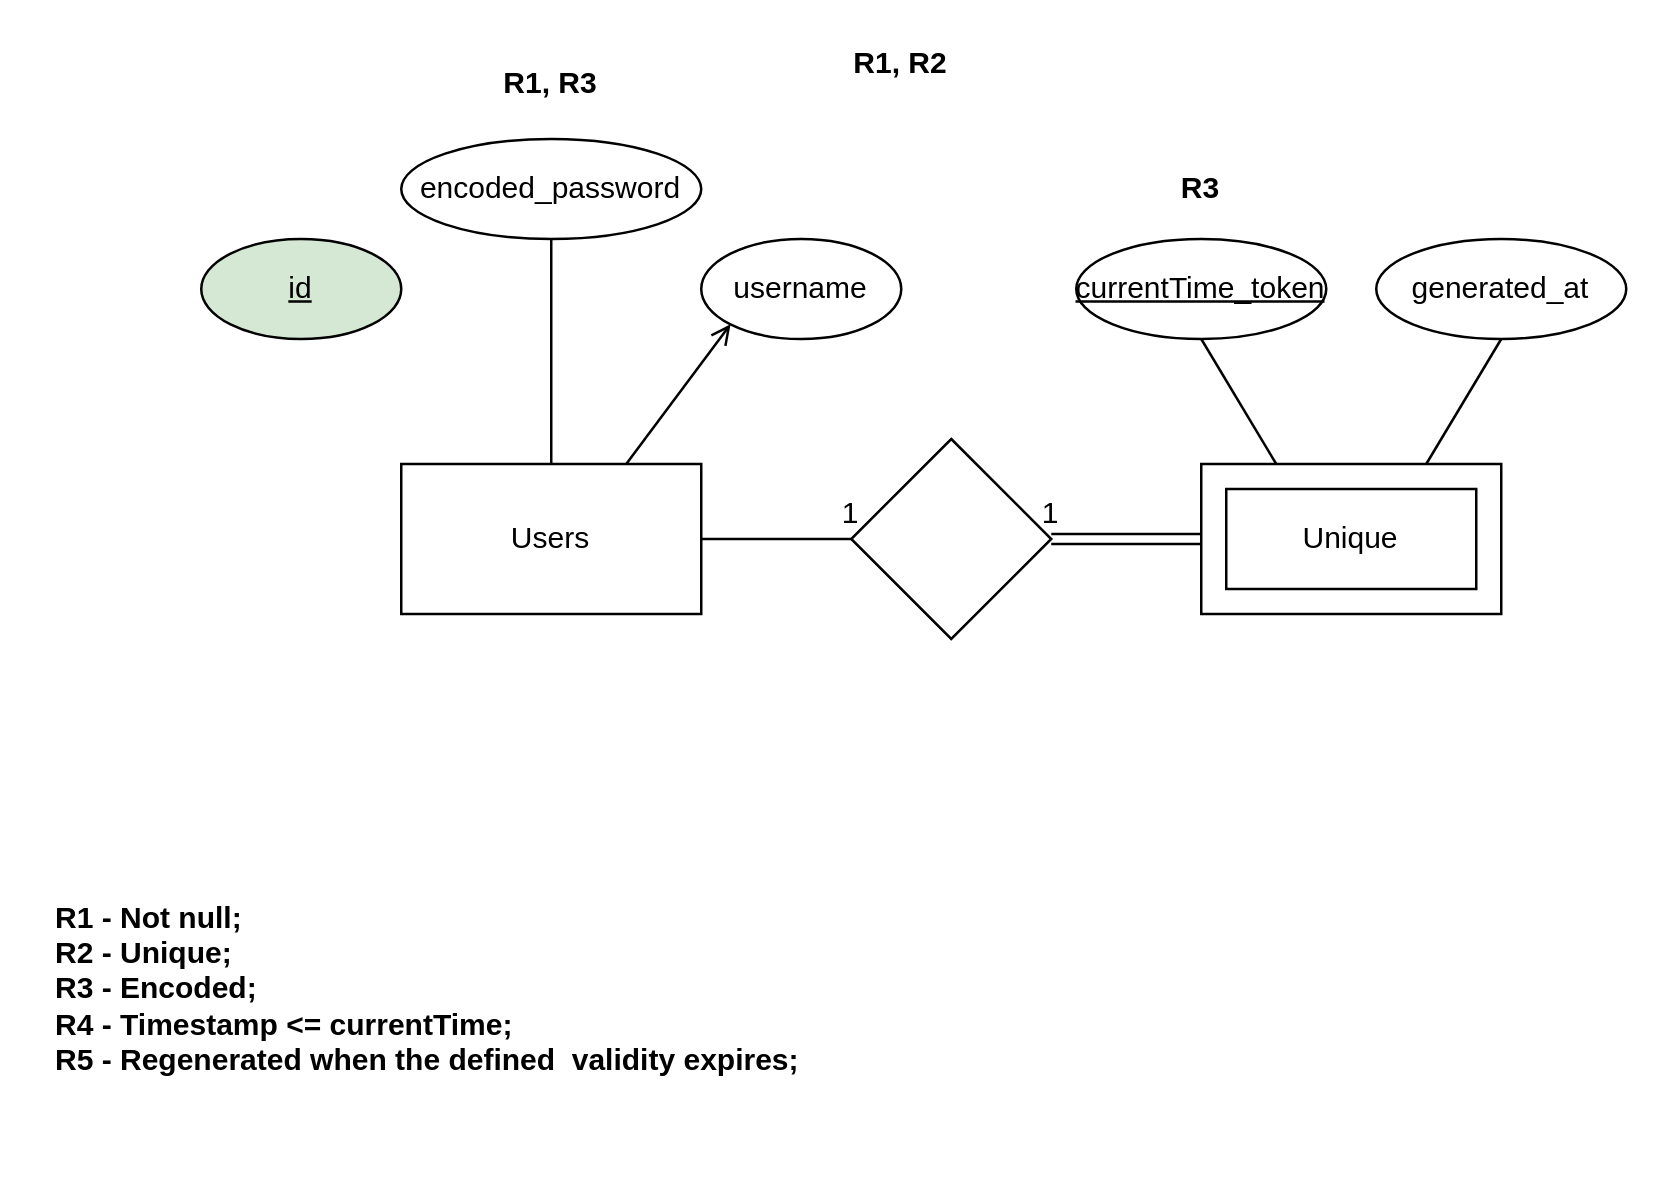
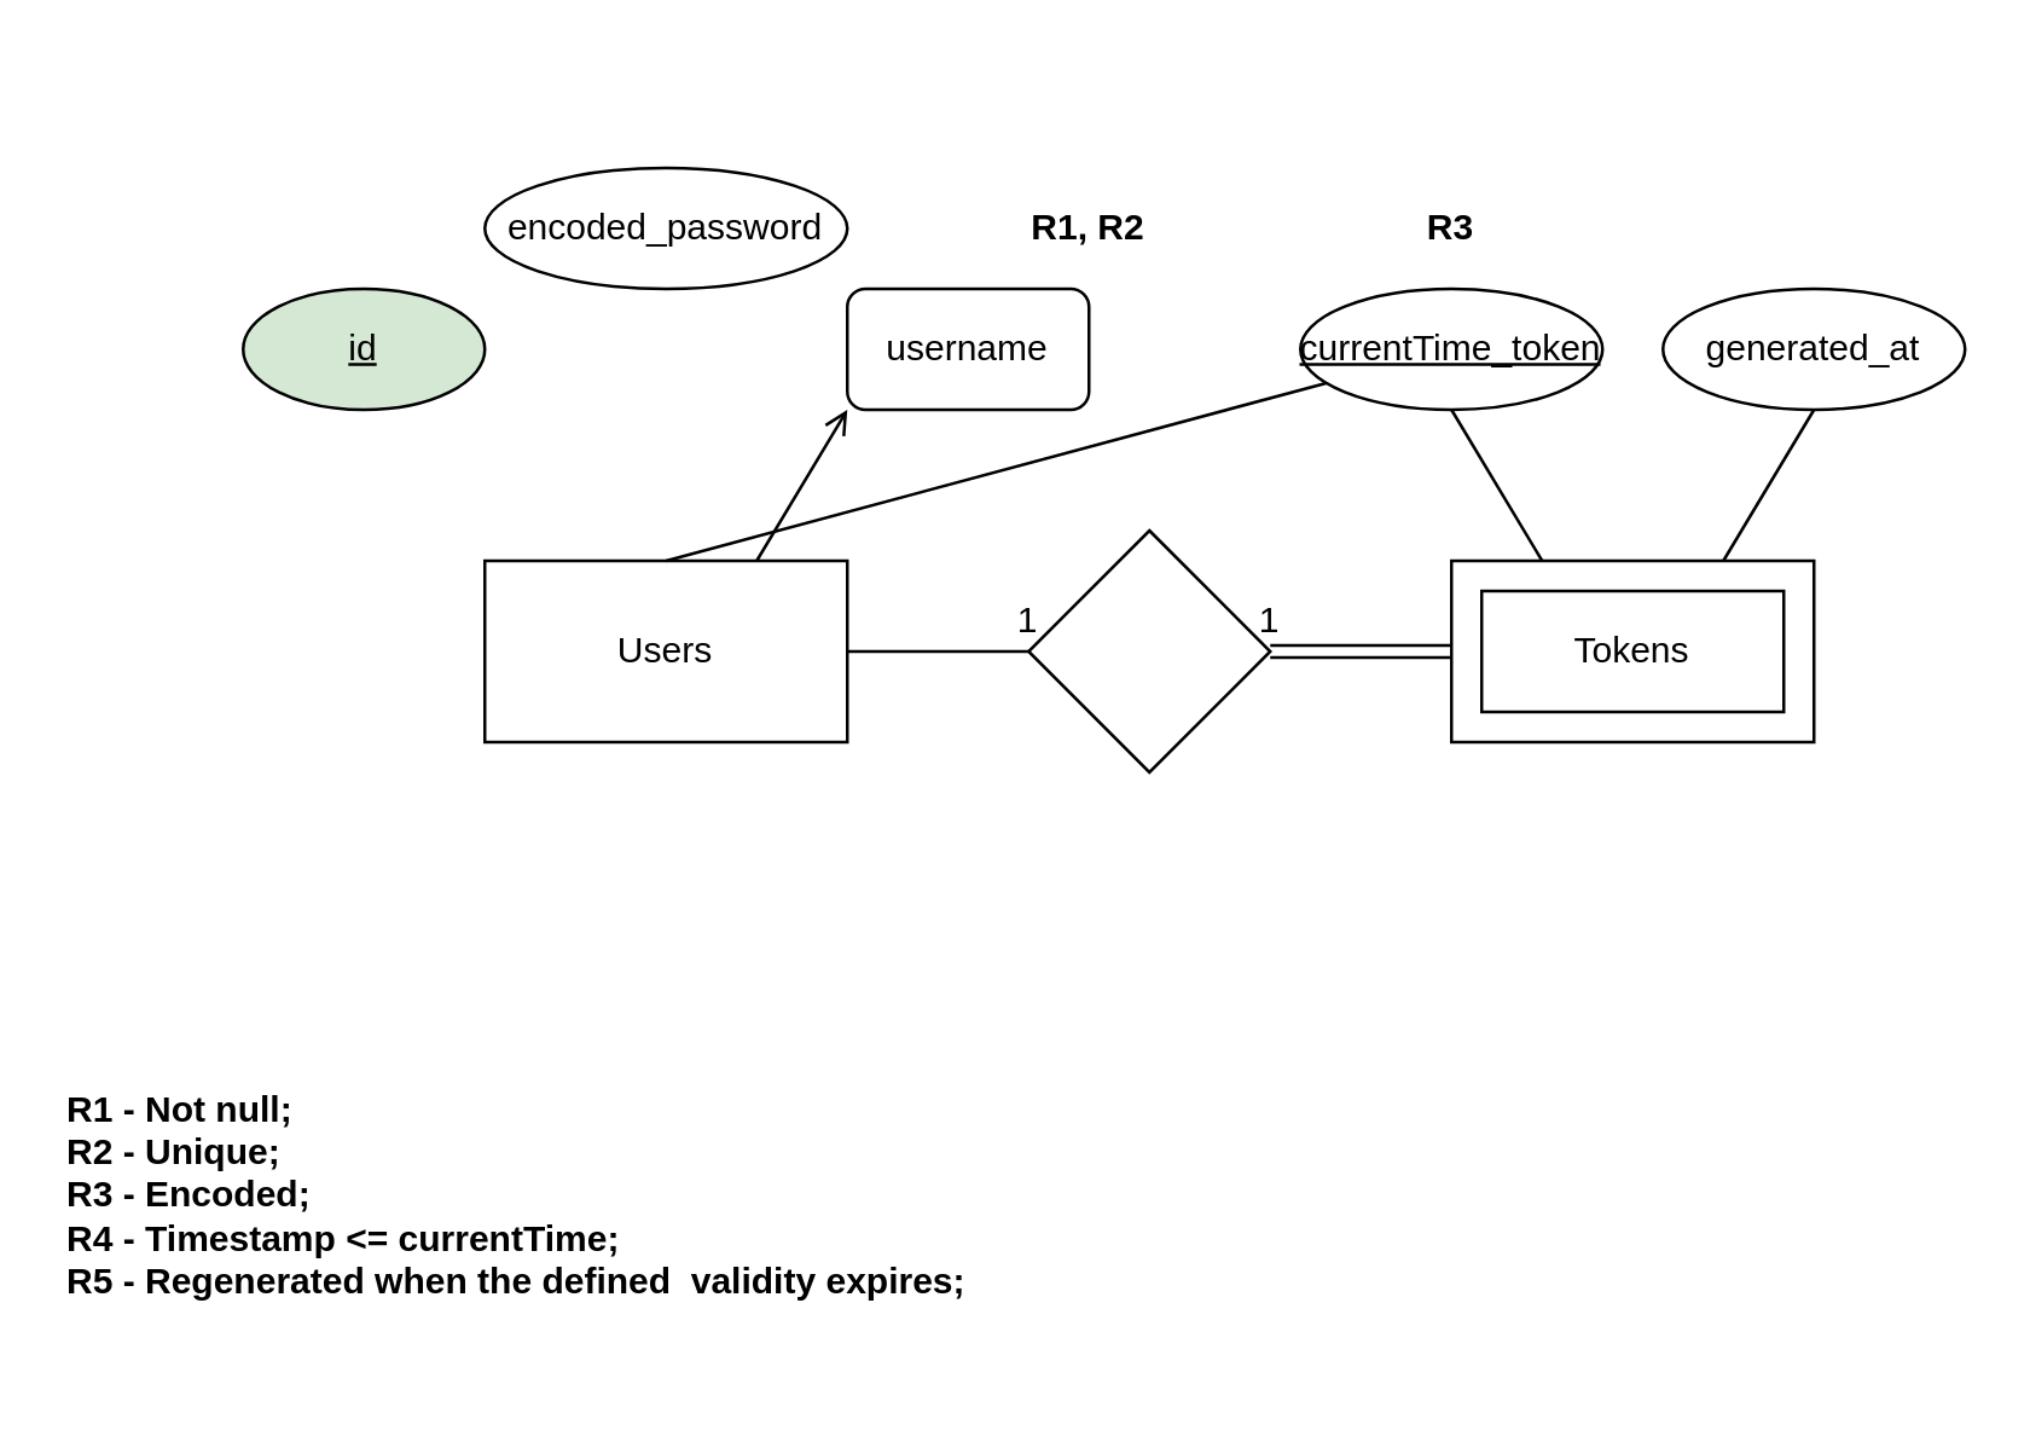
  <mxCell id="0" />
  <mxCell id="1" parent="0" />
  <mxCell id="2" value="Users" style="rounded=0;whiteSpace=wrap;html=1;" parent="1" vertex="1"><mxGeometry x="160" y="185" width="120" height="60" as="geometry" /></mxCell>
  <mxCell id="3" value="&lt;u&gt;id&lt;/u&gt;" style="ellipse;whiteSpace=wrap;html=1;fillColor=#d5e8d4;" parent="1" vertex="1"><mxGeometry x="80" y="95" width="80" height="40" as="geometry" /></mxCell>
- <mxCell id="4" value="username" style="ellipse;whiteSpace=wrap;html=1;" parent="1" vertex="1"><mxGeometry x="280" y="95" width="80" height="40" as="geometry" /></mxCell>
- <mxCell id="5" value="" style="endArrow=none;html=1;rounded=0;exitX=0.5;exitY=0;exitDx=0;exitDy=0;entryX=0.5;entryY=1;entryDx=0;entryDy=0;" parent="1" source="2" target="6" edge="1"><mxGeometry width="50" height="50" relative="1" as="geometry"><mxPoint x="240" y="175" as="sourcePoint" /><mxPoint x="220" y="135" as="targetPoint" /></mxGeometry></mxCell>
+ <mxCell id="4" value="username" style="whiteSpace=wrap;html=1;rounded=1;" parent="1" vertex="1"><mxGeometry x="280" y="95" width="80" height="40" as="geometry" /></mxCell>
+ <mxCell id="5" value="" style="endArrow=none;html=1;rounded=0;exitX=0.5;exitY=0;exitDx=0;exitDy=0;" parent="1" source="2" target="18" edge="1"><mxGeometry width="50" height="50" relative="1" as="geometry"><mxPoint x="240" y="175" as="sourcePoint" /><mxPoint x="220" y="135" as="targetPoint" /></mxGeometry></mxCell>
  <mxCell id="6" value="encoded_password" style="ellipse;whiteSpace=wrap;html=1;" parent="1" vertex="1"><mxGeometry x="160" y="55" width="120" height="40" as="geometry" /></mxCell>
  <mxCell id="7" value="" style="endArrow=open;html=1;rounded=0;exitX=0.75;exitY=0;exitDx=0;exitDy=0;entryX=0;entryY=1;entryDx=0;entryDy=0;" parent="1" source="2" target="4" edge="1"><mxGeometry width="50" height="50" relative="1" as="geometry"><mxPoint x="240" y="175" as="sourcePoint" /><mxPoint x="290" y="145" as="targetPoint" /></mxGeometry></mxCell>
  <mxCell id="8" value="&lt;b&gt;R1 - Not null;&lt;br&gt;R2 - Unique;&lt;br&gt;R3 - Encoded;&lt;br&gt;R4 - Timestamp &amp;lt;= currentTime;&lt;br&gt;R5 - Regenerated when the defined&amp;nbsp; validity expires;&lt;br&gt;&lt;/b&gt;" style="text;html=1;strokeColor=none;fillColor=none;align=left;verticalAlign=middle;whiteSpace=wrap;rounded=0;" parent="1" vertex="1"><mxGeometry x="20" y="335" width="320" height="120" as="geometry" /></mxCell>
- <mxCell id="9" value="&lt;b&gt;R1, R2&lt;/b&gt;" style="text;html=1;strokeColor=none;fillColor=none;align=center;verticalAlign=middle;whiteSpace=wrap;rounded=0;" parent="1" vertex="1"><mxGeometry x="330" y="15" width="60" height="20" as="geometry" /></mxCell>
+ <mxCell id="9" value="&lt;b&gt;R1, R2&lt;/b&gt;" style="text;html=1;strokeColor=none;fillColor=none;align=center;verticalAlign=middle;whiteSpace=wrap;rounded=0;" parent="1" vertex="1"><mxGeometry x="330" y="65" width="60" height="20" as="geometry" /></mxCell>
  <mxCell id="10" value="" style="rounded=0;whiteSpace=wrap;html=1;" parent="1" vertex="1"><mxGeometry x="480" y="185" width="120" height="60" as="geometry" /></mxCell>
- <mxCell id="11" value="Unique" style="rounded=0;whiteSpace=wrap;html=1;" parent="1" vertex="1"><mxGeometry x="490" y="195" width="100" height="40" as="geometry" /></mxCell>
+ <mxCell id="11" value="Tokens" style="rounded=0;whiteSpace=wrap;html=1;" parent="1" vertex="1"><mxGeometry x="490" y="195" width="100" height="40" as="geometry" /></mxCell>
  <mxCell id="12" value="" style="rhombus;whiteSpace=wrap;html=1;" parent="1" vertex="1"><mxGeometry x="340" y="175" width="80" height="80" as="geometry" /></mxCell>
  <mxCell id="13" value="" style="shape=link;html=1;rounded=0;entryX=0;entryY=0.5;entryDx=0;entryDy=0;exitX=1;exitY=0.5;exitDx=0;exitDy=0;" parent="1" source="12" target="10" edge="1"><mxGeometry relative="1" as="geometry"><mxPoint x="270" y="325" as="sourcePoint" /><mxPoint x="430" y="325" as="targetPoint" /></mxGeometry></mxCell>
  <mxCell id="14" value="" style="resizable=0;html=1;align=right;verticalAlign=bottom;" parent="13" connectable="0" vertex="1"><mxGeometry x="1" relative="1" as="geometry" /></mxCell>
  <mxCell id="15" value="" style="endArrow=none;html=1;rounded=0;entryX=1;entryY=0.5;entryDx=0;entryDy=0;exitX=0;exitY=0.5;exitDx=0;exitDy=0;" parent="1" source="12" target="2" edge="1"><mxGeometry width="50" height="50" relative="1" as="geometry"><mxPoint x="320" y="325" as="sourcePoint" /><mxPoint x="370" y="275" as="targetPoint" /></mxGeometry></mxCell>
  <mxCell id="16" value="1" style="text;html=1;strokeColor=none;fillColor=none;align=center;verticalAlign=middle;whiteSpace=wrap;rounded=0;" parent="1" vertex="1"><mxGeometry x="330" y="195" width="20" height="20" as="geometry" /></mxCell>
  <mxCell id="17" value="1" style="text;html=1;strokeColor=none;fillColor=none;align=center;verticalAlign=middle;whiteSpace=wrap;rounded=0;" parent="1" vertex="1"><mxGeometry x="410" y="195" width="20" height="20" as="geometry" /></mxCell>
  <mxCell id="18" value="&lt;u&gt;currentTime_token&lt;/u&gt;" style="ellipse;whiteSpace=wrap;html=1;" parent="1" vertex="1"><mxGeometry x="430" y="95" width="100" height="40" as="geometry" /></mxCell>
  <mxCell id="19" value="generated_at" style="ellipse;whiteSpace=wrap;html=1;" parent="1" vertex="1"><mxGeometry x="550" y="95" width="100" height="40" as="geometry" /></mxCell>
  <mxCell id="20" value="" style="endArrow=none;html=1;rounded=0;exitX=0.25;exitY=0;exitDx=0;exitDy=0;entryX=0.5;entryY=1;entryDx=0;entryDy=0;" parent="1" source="10" target="18" edge="1"><mxGeometry width="50" height="50" relative="1" as="geometry"><mxPoint x="370" y="175" as="sourcePoint" /><mxPoint x="420" y="125" as="targetPoint" /></mxGeometry></mxCell>
  <mxCell id="21" value="" style="endArrow=none;html=1;rounded=0;exitX=0.75;exitY=0;exitDx=0;exitDy=0;entryX=0.5;entryY=1;entryDx=0;entryDy=0;" parent="1" source="10" target="19" edge="1"><mxGeometry width="50" height="50" relative="1" as="geometry"><mxPoint x="670" y="225" as="sourcePoint" /><mxPoint x="640" y="175" as="targetPoint" /></mxGeometry></mxCell>
- <mxCell id="22" value="&lt;b&gt;R1, R3&lt;/b&gt;" style="text;html=1;strokeColor=none;fillColor=none;align=center;verticalAlign=middle;whiteSpace=wrap;rounded=0;" vertex="1" parent="1"><mxGeometry x="190" y="20" width="60" height="25" as="geometry" /></mxCell>
  <mxCell id="23" value="&lt;b&gt;R3&lt;/b&gt;" style="text;html=1;strokeColor=none;fillColor=none;align=center;verticalAlign=middle;whiteSpace=wrap;rounded=0;" vertex="1" parent="1"><mxGeometry x="450" y="65" width="60" height="20" as="geometry" /></mxCell>
